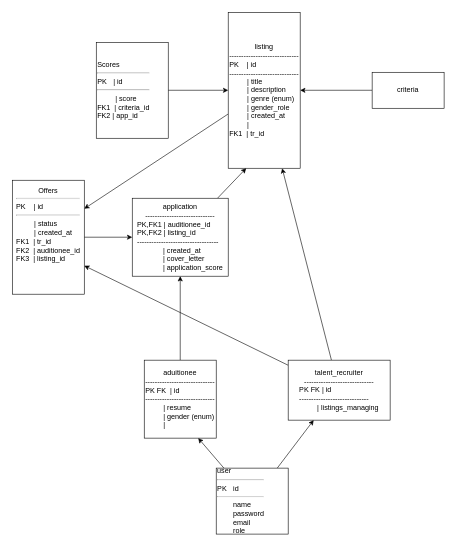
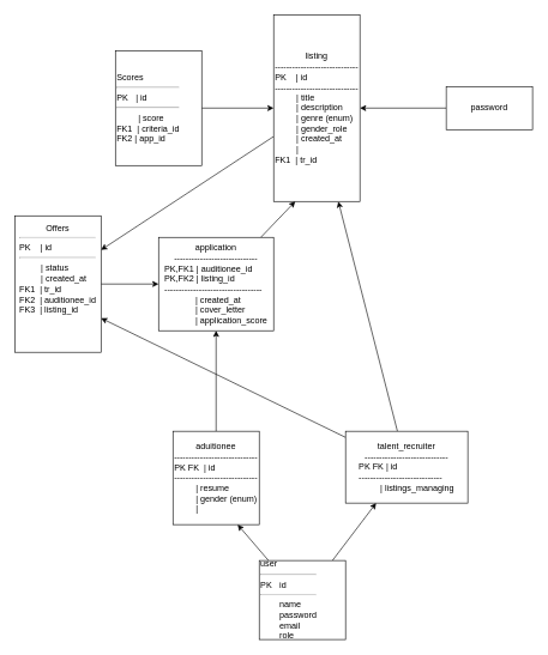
  <mxCell id="0" />
  <mxCell id="1" parent="0" />
  <mxCell id="2" style="edgeStyle=none;html=1;entryX=0.5;entryY=1;entryDx=0;entryDy=0;" parent="1" source="3" target="15" edge="1"><mxGeometry relative="1" as="geometry" /></mxCell>
  <mxCell id="3" value="aduitionee&lt;br&gt;-----------------------------&lt;br&gt;&lt;div style=&quot;text-align: left;&quot;&gt;PK FK&amp;nbsp; | id&lt;/div&gt;&lt;div style=&quot;text-align: left;&quot;&gt;-----------------------------&lt;/div&gt;&lt;div style=&quot;text-align: left;&quot;&gt;&lt;span style=&quot;background-color: transparent;&quot;&gt;&amp;nbsp; &amp;nbsp; &amp;nbsp; &amp;nbsp; &amp;nbsp;| resume&lt;/span&gt;&lt;br&gt;&lt;/div&gt;&lt;div style=&quot;text-align: left;&quot;&gt;&amp;nbsp; &amp;nbsp; &amp;nbsp; &amp;nbsp; &amp;nbsp;| gender (enum)&lt;/div&gt;&lt;div style=&quot;text-align: left;&quot;&gt;&lt;span style=&quot;white-space: pre;&quot;&gt;&#09;&lt;/span&gt;&amp;nbsp;|&amp;nbsp;&lt;br&gt;&lt;/div&gt;" style="whiteSpace=wrap;html=1;" parent="1" vertex="1"><mxGeometry x="240" y="600" width="120" height="130" as="geometry" /></mxCell>
  <mxCell id="4" style="edgeStyle=none;html=1;entryX=0.75;entryY=1;entryDx=0;entryDy=0;" parent="1" source="6" target="11" edge="1"><mxGeometry relative="1" as="geometry" /></mxCell>
  <mxCell id="5" style="edgeStyle=none;html=1;entryX=1;entryY=0.75;entryDx=0;entryDy=0;" edge="1" parent="1" source="6" target="19"><mxGeometry relative="1" as="geometry" /></mxCell>
  <mxCell id="6" value="talent_recruiter&lt;br&gt;-----------------------------&lt;br&gt;&lt;div style=&quot;text-align: left;&quot;&gt;PK FK | id&lt;/div&gt;&lt;div style=&quot;text-align: left;&quot;&gt;-----------------------------&lt;/div&gt;&lt;div style=&quot;text-align: left;&quot;&gt;&amp;nbsp; &amp;nbsp; &amp;nbsp; &amp;nbsp; &amp;nbsp;| listings_managing&lt;/div&gt;" style="whiteSpace=wrap;html=1;" parent="1" vertex="1"><mxGeometry x="480" y="600" width="170" height="100" as="geometry" /></mxCell>
  <mxCell id="7" style="edgeStyle=none;html=1;entryX=0.25;entryY=1;entryDx=0;entryDy=0;" parent="1" source="9" target="6" edge="1"><mxGeometry relative="1" as="geometry" /></mxCell>
  <mxCell id="8" style="edgeStyle=none;html=1;entryX=0.75;entryY=1;entryDx=0;entryDy=0;" parent="1" source="9" target="3" edge="1"><mxGeometry relative="1" as="geometry" /></mxCell>
  <mxCell id="9" value="user&lt;div&gt;&lt;hr&gt;PK&amp;nbsp;&lt;span style=&quot;white-space: pre;&quot;&gt;&#09;&lt;/span&gt;id&lt;/div&gt;&lt;div&gt;&lt;hr&gt;&lt;span style=&quot;white-space: pre;&quot;&gt;&#09;&lt;/span&gt;name&lt;/div&gt;&lt;div&gt;&lt;span style=&quot;white-space: pre;&quot;&gt;&#09;&lt;/span&gt;password&lt;br&gt;&lt;/div&gt;&lt;div&gt;&lt;span style=&quot;white-space: pre;&quot;&gt;&#09;&lt;/span&gt;email&lt;br&gt;&lt;/div&gt;&lt;div&gt;&lt;span style=&quot;white-space: pre;&quot;&gt;&#09;&lt;/span&gt;role&lt;br&gt;&lt;/div&gt;" style="whiteSpace=wrap;html=1;align=left;" parent="1" vertex="1"><mxGeometry x="360" y="780" width="120" height="110" as="geometry" /></mxCell>
  <mxCell id="10" style="edgeStyle=none;html=1;entryX=1;entryY=0.25;entryDx=0;entryDy=0;" edge="1" parent="1" source="11" target="19"><mxGeometry relative="1" as="geometry" /></mxCell>
  <mxCell id="11" value="listing&lt;br&gt;-----------------------------&lt;br&gt;&lt;div style=&quot;text-align: left;&quot;&gt;PK&amp;nbsp; &amp;nbsp; | id&lt;/div&gt;&lt;div style=&quot;text-align: left;&quot;&gt;-----------------------------&lt;/div&gt;&lt;div style=&quot;text-align: left;&quot;&gt;&amp;nbsp; &amp;nbsp; &amp;nbsp; &amp;nbsp; &amp;nbsp;| title&lt;/div&gt;&lt;div style=&quot;text-align: left;&quot;&gt;&lt;span style=&quot;white-space: pre;&quot;&gt;&#09;&lt;/span&gt;&amp;nbsp;| description&lt;br&gt;&lt;/div&gt;&lt;div style=&quot;text-align: left;&quot;&gt;&lt;span style=&quot;white-space: pre;&quot;&gt;&#09;&lt;/span&gt;&amp;nbsp;| genre (enum)&lt;br&gt;&lt;/div&gt;&lt;div style=&quot;text-align: left;&quot;&gt;&lt;span style=&quot;white-space: pre;&quot;&gt;&#09;&lt;/span&gt;&amp;nbsp;| gender_role&lt;br&gt;&lt;/div&gt;&lt;div style=&quot;text-align: left;&quot;&gt;&lt;span style=&quot;white-space: pre;&quot;&gt;&#09;&lt;/span&gt;&amp;nbsp;| created_at&lt;br&gt;&lt;/div&gt;&lt;div style=&quot;text-align: left;&quot;&gt;&lt;span style=&quot;white-space: pre;&quot;&gt;&#09;&lt;/span&gt;&amp;nbsp;|&amp;nbsp;&lt;br&gt;&lt;/div&gt;&lt;div style=&quot;text-align: left;&quot;&gt;FK1&amp;nbsp; | tr_id&lt;/div&gt;" style="whiteSpace=wrap;html=1;" parent="1" vertex="1"><mxGeometry x="380" y="20" width="120" height="260" as="geometry" /></mxCell>
  <mxCell id="12" style="edgeStyle=none;html=1;entryX=1;entryY=0.5;entryDx=0;entryDy=0;" parent="1" source="13" target="11" edge="1"><mxGeometry relative="1" as="geometry" /></mxCell>
- <mxCell id="13" value="criteria" style="whiteSpace=wrap;html=1;" parent="1" vertex="1"><mxGeometry x="620" y="120" width="120" height="60" as="geometry" /></mxCell>
+ <mxCell id="13" value="password" style="whiteSpace=wrap;html=1;" parent="1" vertex="1"><mxGeometry x="620" y="120" width="120" height="60" as="geometry" /></mxCell>
  <mxCell id="14" style="edgeStyle=none;html=1;entryX=0.25;entryY=1;entryDx=0;entryDy=0;" parent="1" source="15" target="11" edge="1"><mxGeometry relative="1" as="geometry" /></mxCell>
  <mxCell id="15" value="application&lt;br&gt;-----------------------------&lt;br&gt;&lt;div style=&quot;text-align: left;&quot;&gt;PK,FK1 | auditionee_id&lt;/div&gt;&lt;div style=&quot;text-align: left;&quot;&gt;PK,FK2 | listing_id&lt;/div&gt;&lt;div style=&quot;text-align: left;&quot;&gt;----------------------------------&lt;/div&gt;&lt;div style=&quot;text-align: left;&quot;&gt;&lt;span style=&quot;white-space: pre;&quot;&gt;&#09;&lt;/span&gt;&amp;nbsp; &amp;nbsp; &amp;nbsp;| created_at&lt;/div&gt;&lt;div style=&quot;text-align: left;&quot;&gt;&amp;nbsp; &amp;nbsp; &amp;nbsp; &amp;nbsp; &amp;nbsp; &amp;nbsp; &amp;nbsp;| cover_letter&lt;/div&gt;&lt;div style=&quot;text-align: left;&quot;&gt;&amp;nbsp; &amp;nbsp; &amp;nbsp; &amp;nbsp; &amp;nbsp; &amp;nbsp; &amp;nbsp;| application_score&lt;/div&gt;" style="whiteSpace=wrap;html=1;" parent="1" vertex="1"><mxGeometry x="220" y="330" width="160" height="130" as="geometry" /></mxCell>
  <mxCell id="16" style="edgeStyle=none;html=1;entryX=0;entryY=0.5;entryDx=0;entryDy=0;" edge="1" parent="1" source="17" target="11"><mxGeometry relative="1" as="geometry" /></mxCell>
  <mxCell id="17" value="Scores&lt;hr&gt;PK&lt;span style=&quot;white-space: pre;&quot;&gt;&#09;&lt;/span&gt;| id&lt;div&gt;&lt;hr&gt;&lt;span style=&quot;white-space: pre;&quot;&gt;&#09;&lt;/span&gt;&amp;nbsp;| score&lt;br&gt;&lt;/div&gt;&lt;div&gt;FK1&amp;nbsp; | criteria_id&lt;br&gt;&lt;/div&gt;&lt;div&gt;FK2 | app_id&lt;/div&gt;" style="whiteSpace=wrap;html=1;align=left;" vertex="1" parent="1"><mxGeometry x="160" y="70" width="120" height="160" as="geometry" /></mxCell>
  <mxCell id="18" style="edgeStyle=none;html=1;entryX=0;entryY=0.5;entryDx=0;entryDy=0;" edge="1" parent="1" source="19" target="15"><mxGeometry relative="1" as="geometry" /></mxCell>
  <mxCell id="19" value="Offers&lt;div&gt;&lt;hr&gt;&lt;div style=&quot;text-align: left;&quot;&gt;&lt;span style=&quot;background-color: transparent;&quot;&gt;PK&amp;nbsp; &amp;nbsp; | id&lt;/span&gt;&lt;/div&gt;&lt;/div&gt;&lt;div style=&quot;text-align: left;&quot;&gt;&lt;hr&gt;&lt;span style=&quot;white-space: pre;&quot;&gt;&#09;&lt;/span&gt;&amp;nbsp;| status&lt;br&gt;&lt;/div&gt;&lt;div style=&quot;text-align: left;&quot;&gt;&lt;span style=&quot;white-space: pre;&quot;&gt;&#09;&lt;/span&gt;&amp;nbsp;| created_at&lt;br&gt;&lt;/div&gt;&lt;div style=&quot;text-align: left;&quot;&gt;&lt;span style=&quot;background-color: transparent;&quot;&gt;FK1&amp;nbsp; | tr_id&lt;/span&gt;&lt;/div&gt;&lt;div style=&quot;text-align: left;&quot;&gt;&lt;span style=&quot;background-color: transparent;&quot;&gt;FK2&amp;nbsp; | auditionee_id&lt;/span&gt;&lt;/div&gt;&lt;div style=&quot;text-align: left;&quot;&gt;&lt;span style=&quot;background-color: transparent;&quot;&gt;FK3&amp;nbsp; | listing_id&lt;/span&gt;&lt;/div&gt;&lt;div style=&quot;text-align: left;&quot;&gt;&lt;span style=&quot;background-color: transparent;&quot;&gt;&lt;br&gt;&lt;/span&gt;&lt;/div&gt;&lt;div style=&quot;text-align: left;&quot;&gt;&lt;span style=&quot;background-color: transparent;&quot;&gt;&lt;br&gt;&lt;/span&gt;&lt;/div&gt;&lt;div style=&quot;text-align: left;&quot;&gt;&lt;span style=&quot;background-color: transparent;&quot;&gt;&lt;br&gt;&lt;/span&gt;&lt;/div&gt;" style="whiteSpace=wrap;html=1;" vertex="1" parent="1"><mxGeometry x="20" y="300" width="120" height="190" as="geometry" /></mxCell>
